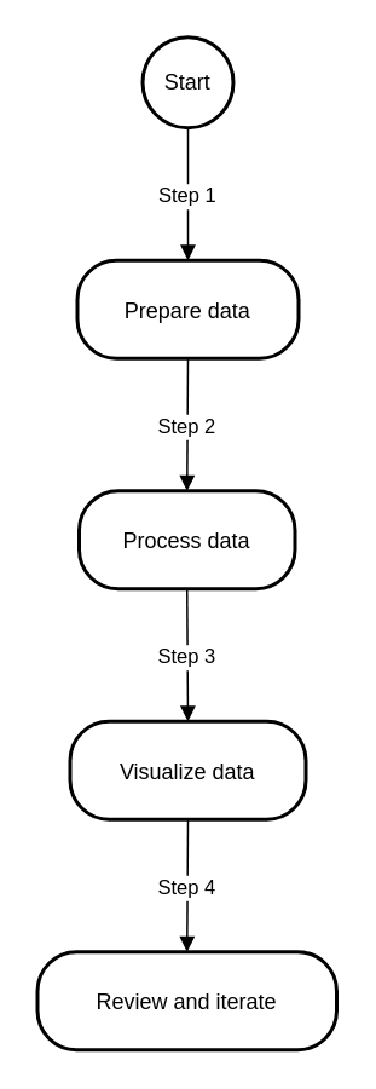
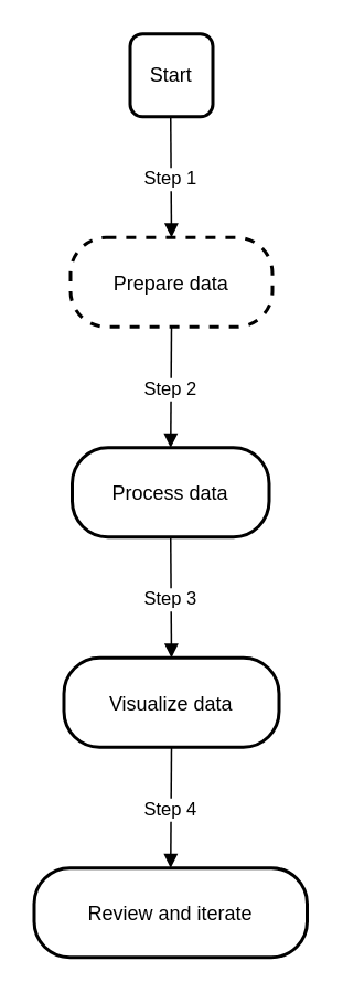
  <mxCell id="0" />
  <mxCell id="1" parent="0" />
- <mxCell id="2" value="Start" style="ellipse;aspect=fixed;strokeWidth=2;whiteSpace=wrap;" vertex="1" parent="1"><mxGeometry x="78" y="20" width="50" height="50" as="geometry" /></mxCell>
- <mxCell id="3" value="Prepare data" style="rounded=1;arcSize=40;strokeWidth=2" vertex="1" parent="1"><mxGeometry x="42" y="143" width="122" height="54" as="geometry" /></mxCell>
+ <mxCell id="2" value="Start" style="aspect=fixed;strokeWidth=2;whiteSpace=wrap;rounded=1;" vertex="1" parent="1"><mxGeometry x="78" y="20" width="50" height="50" as="geometry" /></mxCell>
+ <mxCell id="3" value="Prepare data" style="rounded=1;arcSize=40;strokeWidth=2;dashed=1;" vertex="1" parent="1"><mxGeometry x="42" y="143" width="122" height="54" as="geometry" /></mxCell>
  <mxCell id="4" value="Process data" style="rounded=1;arcSize=40;strokeWidth=2" vertex="1" parent="1"><mxGeometry x="43" y="270" width="119" height="54" as="geometry" /></mxCell>
  <mxCell id="5" value="Visualize data" style="rounded=1;arcSize=40;strokeWidth=2" vertex="1" parent="1"><mxGeometry x="38" y="397" width="130" height="54" as="geometry" /></mxCell>
  <mxCell id="6" value="Review and iterate" style="rounded=1;arcSize=40;strokeWidth=2" vertex="1" parent="1"><mxGeometry x="20" y="524" width="165" height="54" as="geometry" /></mxCell>
  <mxCell id="7" value="Step 1" style="curved=1;startArrow=none;endArrow=block;exitX=0.49;exitY=1;entryX=0.5;entryY=0;" edge="1" parent="1" source="2" target="3"><mxGeometry relative="1" as="geometry"><Array as="points" /></mxGeometry></mxCell>
  <mxCell id="8" value="Step 2" style="curved=1;startArrow=none;endArrow=block;exitX=0.5;exitY=1;entryX=0.5;entryY=0;" edge="1" parent="1" source="3" target="4"><mxGeometry relative="1" as="geometry"><Array as="points" /></mxGeometry></mxCell>
  <mxCell id="9" value="Step 3" style="curved=1;startArrow=none;endArrow=block;exitX=0.5;exitY=1;entryX=0.5;entryY=0;" edge="1" parent="1" source="4" target="5"><mxGeometry relative="1" as="geometry"><Array as="points" /></mxGeometry></mxCell>
  <mxCell id="10" value="Step 4" style="curved=1;startArrow=none;endArrow=block;exitX=0.5;exitY=1;entryX=0.5;entryY=0;" edge="1" parent="1" source="5" target="6"><mxGeometry relative="1" as="geometry"><Array as="points" /></mxGeometry></mxCell>
